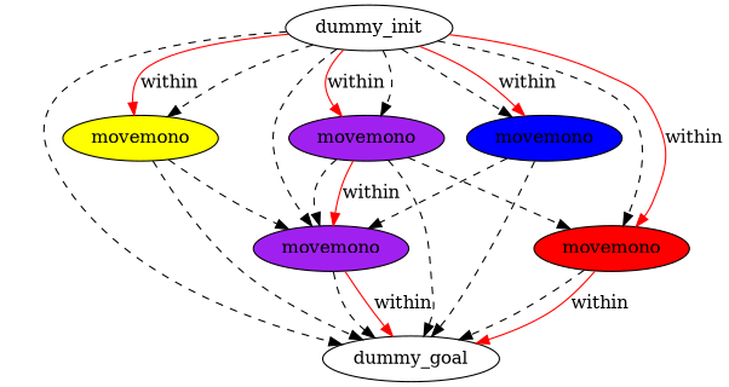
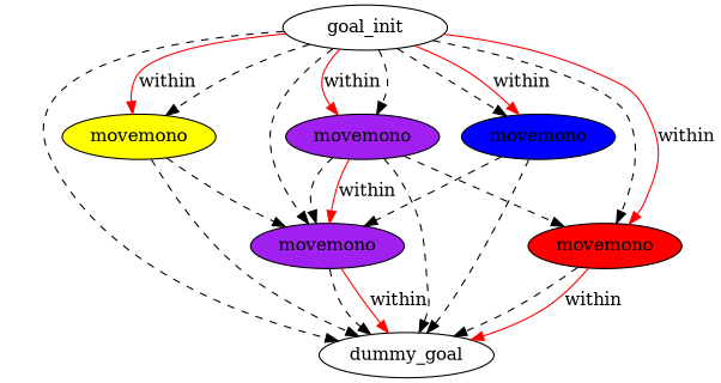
  digraph {
    node [fillcolor=white style=filled]
    edge [color=black style=dashed]
-   n1 [label=dummy_init]
+   n1 [label=goal_init]
    n2 [label=dummy_goal]
    n3 [fillcolor=purple label=movemono]
    n4 [fillcolor=red label=movemono]
    n5 [fillcolor=purple label=movemono]
    n6 [fillcolor=blue label=movemono]
    n7 [fillcolor=yellow label=movemono]
    n1 -> n2
    n1 -> n3
    n1 -> n4
    n1 -> n4 [color=red label=within style=""]
    n1 -> n5
    n1 -> n5 [color=red label=within style=""]
    n1 -> n6
    n1 -> n6 [color=red label=within style=""]
    n1 -> n7
    n1 -> n7 [color=red label=within style=""]
    n3 -> n2
    n3 -> n2 [color=red label=within style=""]
    n4 -> n2
    n4 -> n2 [color=red label=within style=""]
    n5 -> n2
    n5 -> n3
    n5 -> n3 [color=red label=within style=""]
    n5 -> n4
    n6 -> n2
    n6 -> n3
    n7 -> n2
    n7 -> n3
  }
